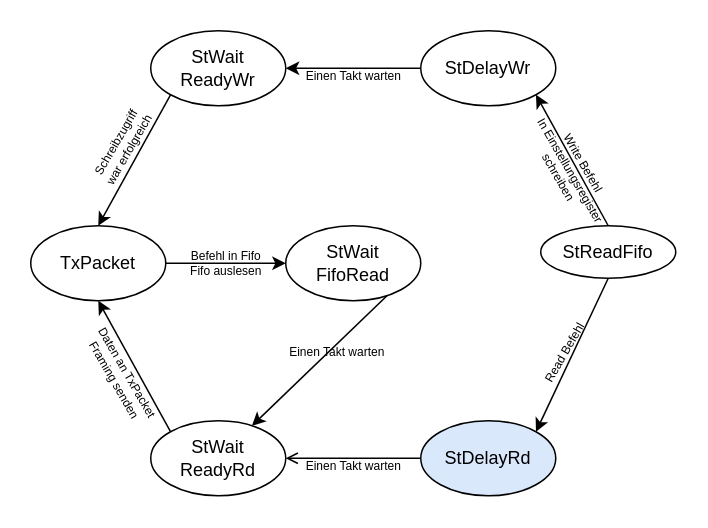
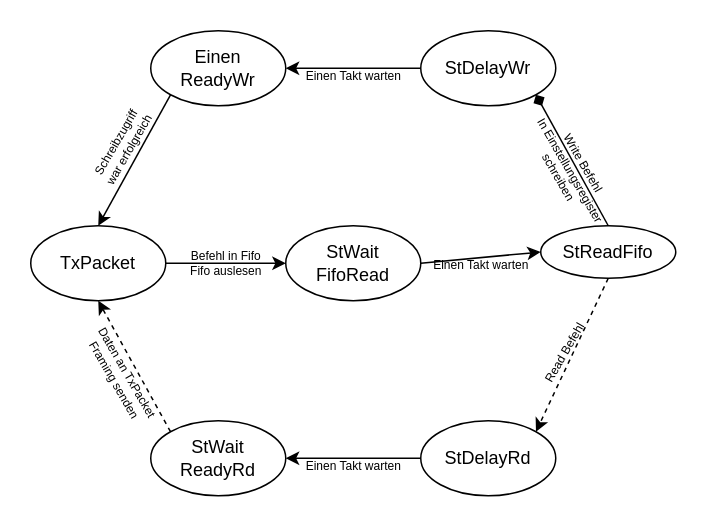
  <mxCell id="0" />
  <mxCell id="1" parent="0" />
  <mxCell id="2" value="Befehl in Fifo&lt;br style=&quot;font-size: 8px;&quot;&gt;Fifo auslesen" style="rounded=0;orthogonalLoop=1;jettySize=auto;html=1;exitX=1;exitY=0.5;exitDx=0;exitDy=0;entryX=0;entryY=0.5;entryDx=0;entryDy=0;labelBackgroundColor=none;fontSize=8;" parent="1" source="3" target="5" edge="1"><mxGeometry relative="1" as="geometry" /></mxCell>
  <mxCell id="3" value="TxPacket" style="ellipse;whiteSpace=wrap;html=1;" parent="1" vertex="1"><mxGeometry x="20" y="150" width="90" height="50" as="geometry" /></mxCell>
- <mxCell id="4" value="&lt;br style=&quot;font-size: 8px;&quot;&gt;Einen Takt warten" style="rounded=0;orthogonalLoop=1;jettySize=auto;html=1;exitX=1;exitY=0.5;exitDx=0;exitDy=0;fontSize=8;labelBackgroundColor=none;" parent="1" source="5" target="20" edge="1"><mxGeometry relative="1" as="geometry" /></mxCell>
+ <mxCell id="4" value="&lt;br style=&quot;font-size: 8px;&quot;&gt;Einen Takt warten" style="rounded=0;orthogonalLoop=1;jettySize=auto;html=1;exitX=1;exitY=0.5;exitDx=0;exitDy=0;entryX=0;entryY=0.5;entryDx=0;entryDy=0;fontSize=8;labelBackgroundColor=none;" parent="1" source="5" target="10" edge="1"><mxGeometry relative="1" as="geometry" /></mxCell>
  <mxCell id="5" value="StWait&lt;br&gt;FifoRead" style="ellipse;whiteSpace=wrap;html=1;" parent="1" vertex="1"><mxGeometry x="190" y="150" width="90" height="50" as="geometry" /></mxCell>
- <mxCell id="6" style="rounded=0;orthogonalLoop=1;jettySize=auto;html=1;exitX=0.5;exitY=0;exitDx=0;exitDy=0;entryX=1;entryY=1;entryDx=0;entryDy=0;" parent="1" source="10" target="12" edge="1"><mxGeometry relative="1" as="geometry" /></mxCell>
+ <mxCell id="6" style="rounded=0;orthogonalLoop=1;jettySize=auto;html=1;exitX=0.5;exitY=0;exitDx=0;exitDy=0;entryX=1;entryY=1;entryDx=0;entryDy=0;endArrow=diamond;" parent="1" source="10" target="12" edge="1"><mxGeometry relative="1" as="geometry" /></mxCell>
  <mxCell id="7" value="&lt;br&gt;Write Befehl&lt;br&gt;In Einstellungsregister &lt;br&gt;schreiben" style="edgeLabel;html=1;align=center;verticalAlign=middle;resizable=0;points=[];fontSize=8;rotation=60;labelBackgroundColor=none;" vertex="1" connectable="0" parent="6"><mxGeometry x="-0.152" y="1" relative="1" as="geometry"><mxPoint y="-4" as="offset" /></mxGeometry></mxCell>
- <mxCell id="8" style="rounded=0;orthogonalLoop=1;jettySize=auto;html=1;exitX=0.5;exitY=1;exitDx=0;exitDy=0;entryX=1;entryY=0;entryDx=0;entryDy=0;" parent="1" source="10" target="17" edge="1"><mxGeometry relative="1" as="geometry" /></mxCell>
+ <mxCell id="8" style="rounded=0;orthogonalLoop=1;jettySize=auto;html=1;exitX=0.5;exitY=1;exitDx=0;exitDy=0;entryX=1;entryY=0;entryDx=0;entryDy=0;dashed=1;" parent="1" source="10" target="17" edge="1"><mxGeometry relative="1" as="geometry" /></mxCell>
  <mxCell id="9" value="Read Befehl" style="edgeLabel;html=1;align=center;verticalAlign=middle;resizable=0;points=[];fontSize=8;rotation=-60;labelBackgroundColor=none;" vertex="1" connectable="0" parent="8"><mxGeometry x="0.148" y="-1" relative="1" as="geometry"><mxPoint x="-1" y="-8" as="offset" /></mxGeometry></mxCell>
  <mxCell id="10" value="StReadFifo" style="ellipse;whiteSpace=wrap;html=1;" parent="1" vertex="1"><mxGeometry x="360" y="150" width="90" height="35" as="geometry" /></mxCell>
  <mxCell id="11" value="&lt;br&gt;Einen Takt warten" style="rounded=0;orthogonalLoop=1;jettySize=auto;html=1;exitX=0;exitY=0.5;exitDx=0;exitDy=0;entryX=1;entryY=0.5;entryDx=0;entryDy=0;fontSize=8;labelBackgroundColor=none;" parent="1" source="12" target="15" edge="1"><mxGeometry relative="1" as="geometry" /></mxCell>
  <mxCell id="12" value="StDelayWr" style="ellipse;whiteSpace=wrap;html=1;" parent="1" vertex="1"><mxGeometry x="280" y="20" width="90" height="50" as="geometry" /></mxCell>
  <mxCell id="13" style="rounded=0;orthogonalLoop=1;jettySize=auto;html=1;exitX=0;exitY=1;exitDx=0;exitDy=0;entryX=0.5;entryY=0;entryDx=0;entryDy=0;" parent="1" source="15" target="3" edge="1"><mxGeometry relative="1" as="geometry" /></mxCell>
  <mxCell id="14" value="Schreibzugriff &lt;br&gt;war erfolgreich" style="edgeLabel;html=1;align=center;verticalAlign=middle;resizable=0;points=[];fontSize=8;rotation=-60;labelBackgroundColor=none;" vertex="1" connectable="0" parent="13"><mxGeometry x="-0.279" relative="1" as="geometry"><mxPoint x="-15" y="3" as="offset" /></mxGeometry></mxCell>
- <mxCell id="15" value="StWait&lt;br&gt;ReadyWr" style="ellipse;whiteSpace=wrap;html=1;" parent="1" vertex="1"><mxGeometry x="100" y="20" width="90" height="50" as="geometry" /></mxCell>
- <mxCell id="16" value="&lt;br style=&quot;font-size: 8px;&quot;&gt;Einen Takt warten" style="rounded=0;orthogonalLoop=1;jettySize=auto;html=1;exitX=0;exitY=0.5;exitDx=0;exitDy=0;entryX=1;entryY=0.5;entryDx=0;entryDy=0;labelBackgroundColor=none;fontSize=8;endArrow=open;" parent="1" source="17" target="20" edge="1"><mxGeometry relative="1" as="geometry" /></mxCell>
- <mxCell id="17" value="StDelayRd" style="ellipse;whiteSpace=wrap;html=1;fillColor=#dae8fc;" parent="1" vertex="1"><mxGeometry x="280" y="280" width="90" height="50" as="geometry" /></mxCell>
- <mxCell id="18" style="rounded=0;orthogonalLoop=1;jettySize=auto;html=1;exitX=0;exitY=0;exitDx=0;exitDy=0;entryX=0.5;entryY=1;entryDx=0;entryDy=0;" parent="1" source="20" target="3" edge="1"><mxGeometry relative="1" as="geometry" /></mxCell>
+ <mxCell id="15" value="Einen&lt;br&gt;ReadyWr" style="ellipse;whiteSpace=wrap;html=1;" parent="1" vertex="1"><mxGeometry x="100" y="20" width="90" height="50" as="geometry" /></mxCell>
+ <mxCell id="16" value="&lt;br style=&quot;font-size: 8px;&quot;&gt;Einen Takt warten" style="rounded=0;orthogonalLoop=1;jettySize=auto;html=1;exitX=0;exitY=0.5;exitDx=0;exitDy=0;entryX=1;entryY=0.5;entryDx=0;entryDy=0;labelBackgroundColor=none;fontSize=8;" parent="1" source="17" target="20" edge="1"><mxGeometry relative="1" as="geometry" /></mxCell>
+ <mxCell id="17" value="StDelayRd" style="ellipse;whiteSpace=wrap;html=1;" parent="1" vertex="1"><mxGeometry x="280" y="280" width="90" height="50" as="geometry" /></mxCell>
+ <mxCell id="18" style="rounded=0;orthogonalLoop=1;jettySize=auto;html=1;exitX=0;exitY=0;exitDx=0;exitDy=0;entryX=0.5;entryY=1;entryDx=0;entryDy=0;dashed=1;" parent="1" source="20" target="3" edge="1"><mxGeometry relative="1" as="geometry" /></mxCell>
  <mxCell id="19" value="Daten an TxPacket&lt;br&gt;Framing senden" style="edgeLabel;html=1;align=center;verticalAlign=middle;resizable=0;points=[];fontSize=8;rotation=60;labelBackgroundColor=none;" vertex="1" connectable="0" parent="18"><mxGeometry x="0.3" y="2" relative="1" as="geometry"><mxPoint y="18.23" as="offset" /></mxGeometry></mxCell>
  <mxCell id="20" value="StWait&lt;br&gt;ReadyRd" style="ellipse;whiteSpace=wrap;html=1;" parent="1" vertex="1"><mxGeometry x="100" y="280" width="90" height="50" as="geometry" /></mxCell>
